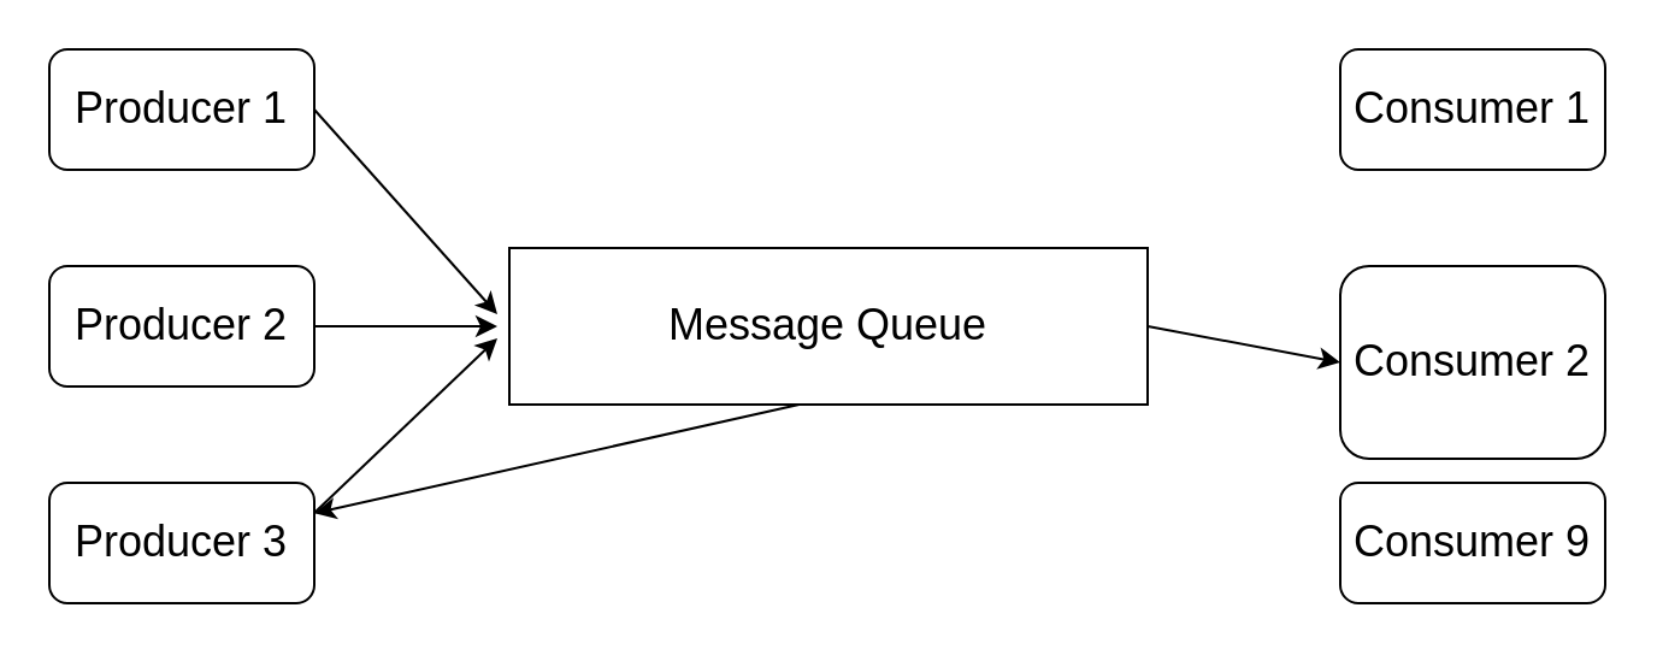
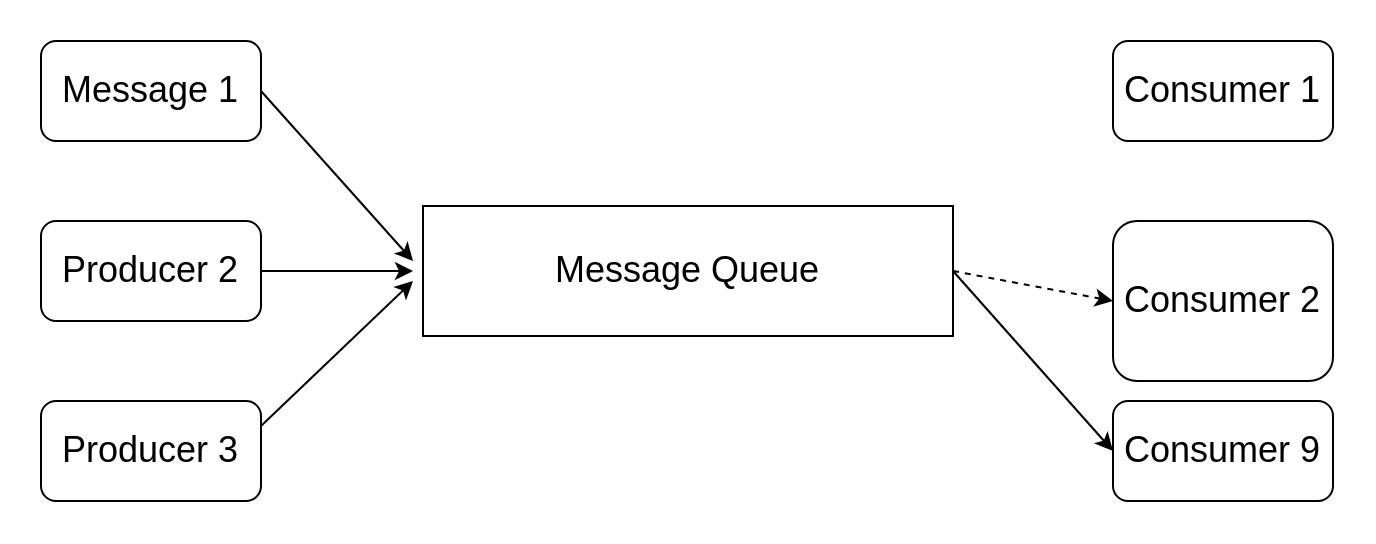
  <mxCell id="0" />
  <mxCell id="1" parent="0" />
  <mxCell id="2" style="rounded=0;orthogonalLoop=1;jettySize=auto;html=1;exitX=1;exitY=0.5;exitDx=0;exitDy=0;fontSize=18;" edge="1" parent="1" source="3"><mxGeometry relative="1" as="geometry"><mxPoint x="206" y="130" as="targetPoint" /></mxGeometry></mxCell>
- <mxCell id="3" value="&lt;font style=&quot;font-size: 18px;&quot;&gt;Producer 1&lt;/font&gt;" style="rounded=1;whiteSpace=wrap;html=1;" vertex="1" parent="1"><mxGeometry x="20" y="20" width="110" height="50" as="geometry" /></mxCell>
+ <mxCell id="3" value="&lt;font style=&quot;font-size: 18px;&quot;&gt;Message 1&lt;/font&gt;" style="rounded=1;whiteSpace=wrap;html=1;" vertex="1" parent="1"><mxGeometry x="20" y="20" width="110" height="50" as="geometry" /></mxCell>
  <mxCell id="4" style="edgeStyle=orthogonalEdgeStyle;rounded=0;orthogonalLoop=1;jettySize=auto;html=1;exitX=1;exitY=0.5;exitDx=0;exitDy=0;fontSize=18;" edge="1" parent="1" source="5"><mxGeometry relative="1" as="geometry"><mxPoint x="206" y="135" as="targetPoint" /></mxGeometry></mxCell>
  <mxCell id="5" value="&lt;font style=&quot;font-size: 18px;&quot;&gt;Producer 2&lt;/font&gt;" style="rounded=1;whiteSpace=wrap;html=1;" vertex="1" parent="1"><mxGeometry x="20" y="110" width="110" height="50" as="geometry" /></mxCell>
  <mxCell id="6" value="&lt;font style=&quot;font-size: 18px;&quot;&gt;Producer 3&lt;/font&gt;" style="rounded=1;whiteSpace=wrap;html=1;" vertex="1" parent="1"><mxGeometry x="20" y="200" width="110" height="50" as="geometry" /></mxCell>
- <mxCell id="7" style="edgeStyle=none;rounded=0;orthogonalLoop=1;jettySize=auto;html=1;exitX=1;exitY=0.5;exitDx=0;exitDy=0;entryX=0;entryY=0.5;entryDx=0;entryDy=0;fontSize=18;" edge="1" parent="1" source="9" target="11"><mxGeometry relative="1" as="geometry" /></mxCell>
- <mxCell id="8" style="edgeStyle=none;rounded=0;orthogonalLoop=1;jettySize=auto;html=1;exitX=1;exitY=0.5;exitDx=0;exitDy=0;fontSize=18;" edge="1" parent="1" source="9" target="6"><mxGeometry relative="1" as="geometry" /></mxCell>
+ <mxCell id="7" style="edgeStyle=none;rounded=0;orthogonalLoop=1;jettySize=auto;html=1;exitX=1;exitY=0.5;exitDx=0;exitDy=0;entryX=0;entryY=0.5;entryDx=0;entryDy=0;fontSize=18;dashed=1;" edge="1" parent="1" source="9" target="11"><mxGeometry relative="1" as="geometry" /></mxCell>
+ <mxCell id="8" style="edgeStyle=none;rounded=0;orthogonalLoop=1;jettySize=auto;html=1;exitX=1;exitY=0.5;exitDx=0;exitDy=0;entryX=0;entryY=0.5;entryDx=0;entryDy=0;fontSize=18;" edge="1" parent="1" source="9" target="12"><mxGeometry relative="1" as="geometry" /></mxCell>
  <mxCell id="9" value="Message Queue" style="rounded=0;whiteSpace=wrap;html=1;fontSize=18;" vertex="1" parent="1"><mxGeometry x="211" y="102.5" width="265" height="65" as="geometry" /></mxCell>
  <mxCell id="10" value="&lt;font style=&quot;font-size: 18px;&quot;&gt;Consumer 1&lt;/font&gt;" style="rounded=1;whiteSpace=wrap;html=1;" vertex="1" parent="1"><mxGeometry x="556" y="20" width="110" height="50" as="geometry" /></mxCell>
  <mxCell id="11" value="&lt;span style=&quot;font-size: 18px;&quot;&gt;Consumer 2&lt;/span&gt;" style="rounded=1;whiteSpace=wrap;html=1;" vertex="1" parent="1"><mxGeometry x="556" y="110" width="110" height="80" as="geometry" /></mxCell>
  <mxCell id="12" value="&lt;font style=&quot;font-size: 18px;&quot;&gt;Consumer 9&lt;/font&gt;" style="rounded=1;whiteSpace=wrap;html=1;" vertex="1" parent="1"><mxGeometry x="556" y="200" width="110" height="50" as="geometry" /></mxCell>
  <mxCell id="13" value="" style="endArrow=classic;html=1;rounded=0;fontSize=18;exitX=1;exitY=0.25;exitDx=0;exitDy=0;" edge="1" parent="1" source="6"><mxGeometry width="50" height="50" relative="1" as="geometry"><mxPoint x="156" y="200" as="sourcePoint" /><mxPoint x="206" y="140" as="targetPoint" /></mxGeometry></mxCell>
